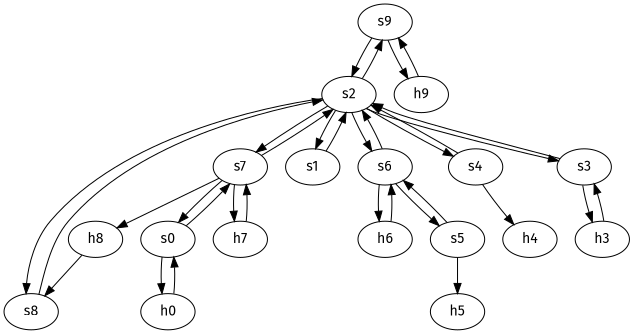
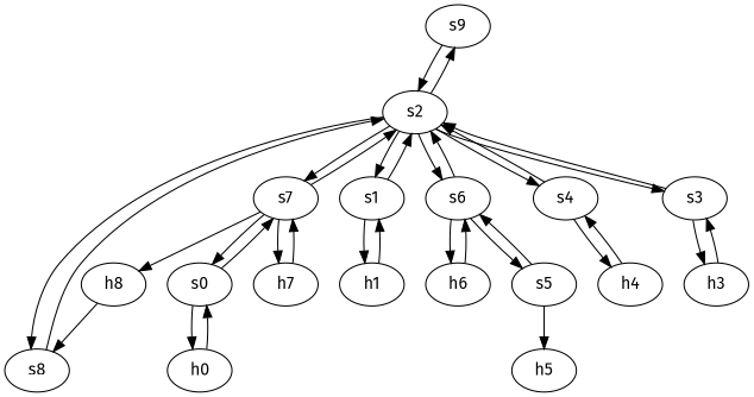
  strict digraph {
    fontname="Fira Sans"
    node [fontname="Fira Sans" type=switch]
    edge [capacity="1Gbps" cost=1 dst_port=1 fontname="Fira Sans" src_port=1]
    s9
    s2
-   h9 [ip="111.0.9.9" mac="00:00:00:00:9:9" type=host]
    s8
    s7
    s1
    s6
    s4
    s3
    h8 [ip="111.0.8.8" mac="00:00:00:00:8:8" type=host]
    s0
    h7 [ip="111.0.7.7" mac="00:00:00:00:7:7" type=host]
+   h1 [ip="111.0.1.1" mac="00:00:00:00:1:1" type=host]
    h6 [ip="111.0.6.6" mac="00:00:00:00:6:6" type=host]
    s5
    h4 [ip="111.0.4.4" mac="00:00:00:00:4:4" type=host]
    h3 [ip="111.0.3.3" mac="00:00:00:00:3:3" type=host]
    h0 [ip="111.0.0.0" mac="00:00:00:00:0:0" type=host]
    h5 [ip="111.0.5.5" mac="00:00:00:00:5:5" type=host]
    s9 -> s2 [dst_port=8 src_port=2]
-   s9 -> h9
    s2 -> s9 [dst_port=2 src_port=8]
    s2 -> s8 [dst_port=2 src_port=7]
    s2 -> s7 [dst_port=3 src_port=6]
    s2 -> s1 [dst_port=2 src_port=2]
    s2 -> s6 [dst_port=2 src_port=5]
    s2 -> s4 [dst_port=2 src_port=4]
    s2 -> s3 [dst_port=2 src_port=3]
-   h9 -> s9
    s8 -> s2 [dst_port=7 src_port=2]
    s7 -> s2 [dst_port=6 src_port=3]
    s7 -> h8
    s7 -> s0 [dst_port=2 src_port=2]
    s7 -> h7
    s1 -> s2 [dst_port=2 src_port=2]
+   s1 -> h1
    s6 -> s2 [dst_port=5 src_port=2]
    s6 -> h6
    s6 -> s5 [dst_port=2 src_port=3]
    s4 -> s2 [dst_port=4 src_port=2]
    s4 -> h4
    s3 -> s2 [dst_port=3 src_port=2]
    s3 -> h3
    h8 -> s8
    s0 -> s7 [dst_port=2 src_port=2]
    s0 -> h0
    h7 -> s7
+   h1 -> s1
    h6 -> s6
    s5 -> s6 [dst_port=3 src_port=2]
    s5 -> h5
+   h4 -> s4
    h3 -> s3
    h0 -> s0
  }
